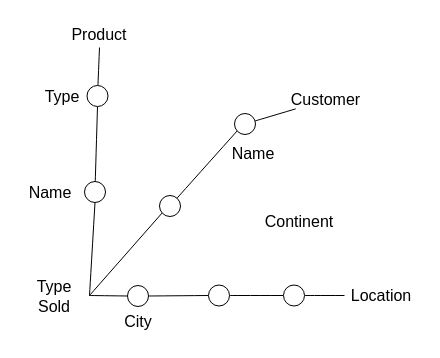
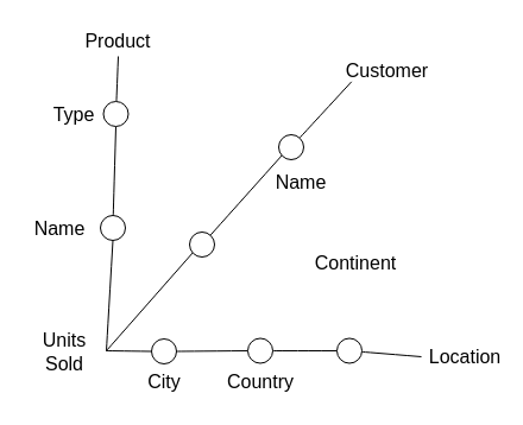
  <mxCell id="0" />
  <mxCell id="1" parent="0" />
  <mxCell id="2" value="" style="endArrow=none;html=1;rounded=0;fontSize=12;startSize=8;endSize=8;curved=1;entryX=0.5;entryY=1;entryDx=0;entryDy=0;" edge="1" parent="1" source="28" target="5"><mxGeometry width="50" height="50" relative="1" as="geometry"><mxPoint x="89" y="295" as="sourcePoint" /><mxPoint x="99" y="39" as="targetPoint" /></mxGeometry></mxCell>
  <mxCell id="3" value="" style="endArrow=none;html=1;rounded=0;fontSize=12;startSize=8;endSize=8;curved=1;entryX=0;entryY=0.5;entryDx=0;entryDy=0;" edge="1" parent="1" source="14" target="8"><mxGeometry width="50" height="50" relative="1" as="geometry"><mxPoint x="89" y="295" as="sourcePoint" /><mxPoint x="330" y="295" as="targetPoint" /></mxGeometry></mxCell>
  <mxCell id="4" value="" style="endArrow=none;html=1;rounded=0;fontSize=12;startSize=8;endSize=8;curved=1;entryX=0.144;entryY=0.811;entryDx=0;entryDy=0;entryPerimeter=0;" edge="1" parent="1" source="21" target="7"><mxGeometry width="50" height="50" relative="1" as="geometry"><mxPoint x="89" y="295" as="sourcePoint" /><mxPoint x="285" y="75" as="targetPoint" /></mxGeometry></mxCell>
  <mxCell id="5" value="Product" style="text;html=1;align=center;verticalAlign=middle;whiteSpace=wrap;rounded=0;fontSize=16;" vertex="1" parent="1"><mxGeometry x="69" y="20" width="60" height="27" as="geometry" /></mxCell>
  <mxCell id="6" style="edgeStyle=none;curved=1;rounded=0;orthogonalLoop=1;jettySize=auto;html=1;entryX=0.5;entryY=1;entryDx=0;entryDy=0;fontSize=12;startSize=8;endSize=8;" edge="1" parent="1" source="5" target="5"><mxGeometry relative="1" as="geometry" /></mxCell>
- <mxCell id="7" value="Customer" style="text;html=1;align=center;verticalAlign=middle;whiteSpace=wrap;rounded=0;fontSize=16;" vertex="1" parent="1"><mxGeometry x="283" y="84" width="85" height="30" as="geometry" /></mxCell>
- <mxCell id="8" value="Location" style="text;html=1;align=center;verticalAlign=middle;whiteSpace=wrap;rounded=0;fontSize=16;" vertex="1" parent="1"><mxGeometry x="344" y="280" width="74" height="30" as="geometry" /></mxCell>
+ <mxCell id="7" value="Customer" style="text;html=1;align=center;verticalAlign=middle;whiteSpace=wrap;rounded=0;fontSize=16;" vertex="1" parent="1"><mxGeometry x="283" y="44" width="85" height="30" as="geometry" /></mxCell>
+ <mxCell id="8" value="Location" style="text;html=1;align=center;verticalAlign=middle;whiteSpace=wrap;rounded=0;fontSize=16;" vertex="1" parent="1"><mxGeometry x="354" y="285" width="74" height="30" as="geometry" /></mxCell>
  <mxCell id="9" value="" style="endArrow=none;html=1;rounded=0;fontSize=12;startSize=8;endSize=8;curved=1;entryX=0;entryY=0.5;entryDx=0;entryDy=0;" edge="1" parent="1" target="10"><mxGeometry width="50" height="50" relative="1" as="geometry"><mxPoint x="89" y="295" as="sourcePoint" /><mxPoint x="344" y="295" as="targetPoint" /></mxGeometry></mxCell>
  <mxCell id="10" value="" style="ellipse;whiteSpace=wrap;html=1;aspect=fixed;" vertex="1" parent="1"><mxGeometry x="127" y="285" width="21" height="21" as="geometry" /></mxCell>
  <mxCell id="11" value="" style="endArrow=none;html=1;rounded=0;fontSize=12;startSize=8;endSize=8;curved=1;entryX=0;entryY=0.5;entryDx=0;entryDy=0;" edge="1" parent="1" source="10" target="12"><mxGeometry width="50" height="50" relative="1" as="geometry"><mxPoint x="148" y="296" as="sourcePoint" /><mxPoint x="344" y="295" as="targetPoint" /></mxGeometry></mxCell>
  <mxCell id="12" value="" style="ellipse;whiteSpace=wrap;html=1;aspect=fixed;" vertex="1" parent="1"><mxGeometry x="208" y="284.5" width="21" height="21" as="geometry" /></mxCell>
  <mxCell id="13" value="" style="endArrow=none;html=1;rounded=0;fontSize=12;startSize=8;endSize=8;curved=1;entryX=0;entryY=0.5;entryDx=0;entryDy=0;" edge="1" parent="1" source="12" target="14"><mxGeometry width="50" height="50" relative="1" as="geometry"><mxPoint x="222" y="296" as="sourcePoint" /><mxPoint x="344" y="295" as="targetPoint" /></mxGeometry></mxCell>
  <mxCell id="14" value="" style="ellipse;whiteSpace=wrap;html=1;aspect=fixed;" vertex="1" parent="1"><mxGeometry x="283" y="284.5" width="21" height="21" as="geometry" /></mxCell>
  <mxCell id="15" value="City" style="text;html=1;align=center;verticalAlign=middle;whiteSpace=wrap;rounded=0;fontSize=16;" vertex="1" parent="1"><mxGeometry x="107.5" y="305.5" width="60" height="30" as="geometry" /></mxCell>
+ <mxCell id="16" value="Country" style="text;html=1;align=center;verticalAlign=middle;whiteSpace=wrap;rounded=0;fontSize=16;" vertex="1" parent="1"><mxGeometry x="188.5" y="306" width="60" height="29.5" as="geometry" /></mxCell>
  <mxCell id="17" value="Continent" style="text;html=1;align=center;verticalAlign=middle;whiteSpace=wrap;rounded=0;fontSize=16;" vertex="1" parent="1"><mxGeometry x="268.5" y="206" width="60" height="30" as="geometry" /></mxCell>
  <mxCell id="18" value="" style="endArrow=none;html=1;rounded=0;fontSize=12;startSize=8;endSize=8;curved=1;entryX=0.144;entryY=0.811;entryDx=0;entryDy=0;entryPerimeter=0;" edge="1" parent="1" target="19"><mxGeometry width="50" height="50" relative="1" as="geometry"><mxPoint x="89" y="295" as="sourcePoint" /><mxPoint x="295" y="68" as="targetPoint" /></mxGeometry></mxCell>
  <mxCell id="19" value="" style="ellipse;whiteSpace=wrap;html=1;aspect=fixed;" vertex="1" parent="1"><mxGeometry x="159" y="195" width="21" height="21" as="geometry" /></mxCell>
  <mxCell id="20" value="" style="endArrow=none;html=1;rounded=0;fontSize=12;startSize=8;endSize=8;curved=1;entryX=0.144;entryY=0.811;entryDx=0;entryDy=0;entryPerimeter=0;" edge="1" parent="1" source="19" target="21"><mxGeometry width="50" height="50" relative="1" as="geometry"><mxPoint x="150" y="230" as="sourcePoint" /><mxPoint x="295" y="68" as="targetPoint" /></mxGeometry></mxCell>
  <mxCell id="21" value="" style="ellipse;whiteSpace=wrap;html=1;aspect=fixed;" vertex="1" parent="1"><mxGeometry x="234" y="113" width="21" height="21" as="geometry" /></mxCell>
  <mxCell id="22" value="Name" style="text;html=1;align=center;verticalAlign=middle;whiteSpace=wrap;rounded=0;fontSize=16;" vertex="1" parent="1"><mxGeometry x="223" y="138" width="60" height="30" as="geometry" /></mxCell>
  <mxCell id="23" value="" style="endArrow=none;html=1;rounded=0;fontSize=12;startSize=8;endSize=8;curved=1;entryX=0.5;entryY=1;entryDx=0;entryDy=0;" edge="1" parent="1" target="24"><mxGeometry width="50" height="50" relative="1" as="geometry"><mxPoint x="89" y="295" as="sourcePoint" /><mxPoint x="99" y="27" as="targetPoint" /></mxGeometry></mxCell>
  <mxCell id="24" value="" style="ellipse;whiteSpace=wrap;html=1;aspect=fixed;" vertex="1" parent="1"><mxGeometry x="84" y="181" width="21" height="21" as="geometry" /></mxCell>
  <mxCell id="25" value="Name" style="text;html=1;align=center;verticalAlign=middle;whiteSpace=wrap;rounded=0;fontSize=16;" vertex="1" parent="1"><mxGeometry x="20" y="176.5" width="60" height="30" as="geometry" /></mxCell>
- <mxCell id="26" value="Type Sold" style="text;html=1;align=center;verticalAlign=middle;whiteSpace=wrap;rounded=0;fontSize=16;" vertex="1" parent="1"><mxGeometry x="24" y="280.5" width="60" height="30" as="geometry" /></mxCell>
+ <mxCell id="26" value="Units Sold" style="text;html=1;align=center;verticalAlign=middle;whiteSpace=wrap;rounded=0;fontSize=16;" vertex="1" parent="1"><mxGeometry x="24" y="280.5" width="60" height="30" as="geometry" /></mxCell>
  <mxCell id="27" value="" style="endArrow=none;html=1;rounded=0;fontSize=12;startSize=8;endSize=8;curved=1;entryX=0.5;entryY=1;entryDx=0;entryDy=0;" edge="1" parent="1" source="24" target="28"><mxGeometry width="50" height="50" relative="1" as="geometry"><mxPoint x="95" y="181" as="sourcePoint" /><mxPoint x="99" y="27" as="targetPoint" /></mxGeometry></mxCell>
  <mxCell id="28" value="" style="ellipse;whiteSpace=wrap;html=1;aspect=fixed;" vertex="1" parent="1"><mxGeometry x="86.5" y="85" width="21" height="21" as="geometry" /></mxCell>
  <mxCell id="29" value="Type" style="text;html=1;align=center;verticalAlign=middle;whiteSpace=wrap;rounded=0;fontSize=16;" vertex="1" parent="1"><mxGeometry x="32" y="80.5" width="60" height="30" as="geometry" /></mxCell>
